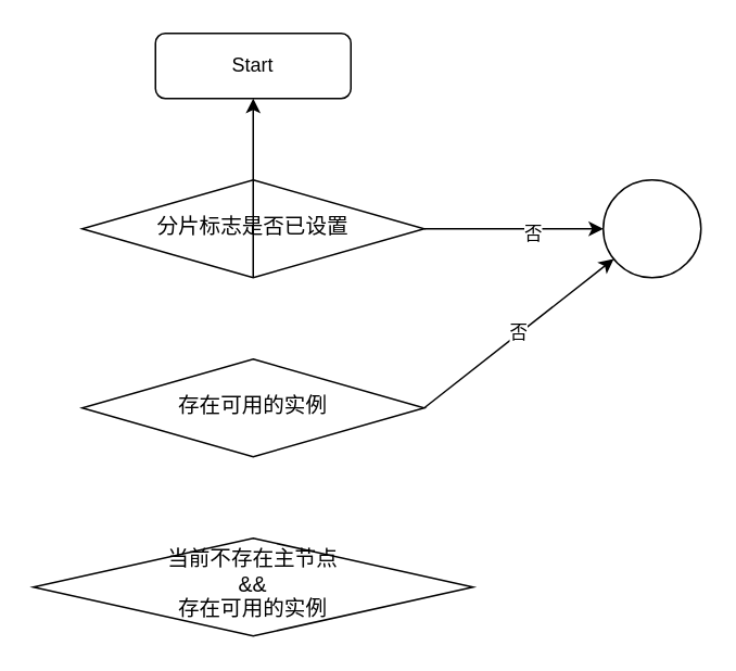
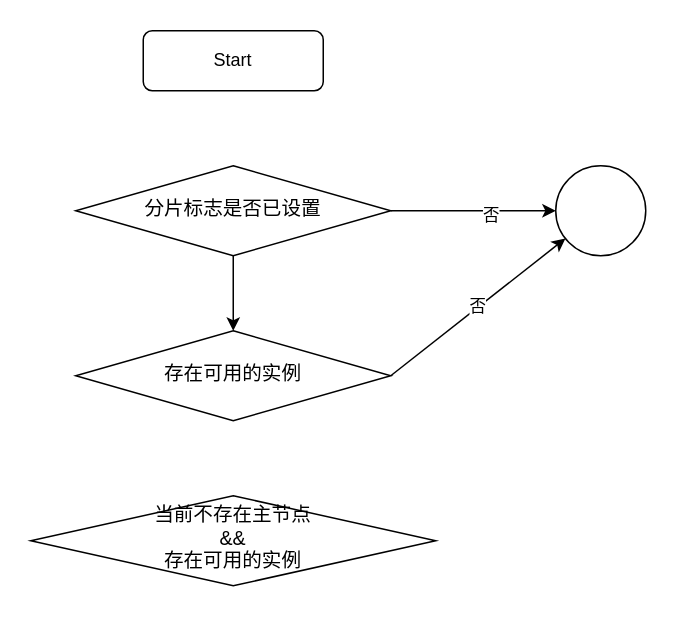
  <mxCell id="0" />
  <mxCell id="1" parent="0" />
  <mxCell id="2" value="Start" style="rounded=1;whiteSpace=wrap;html=1;fontSize=12;glass=0;strokeWidth=1;shadow=0;" parent="1" vertex="1"><mxGeometry x="95" y="20" width="120" height="40" as="geometry" /></mxCell>
  <mxCell id="3" value="&lt;span style=&quot;font-size: 13.067px&quot;&gt;分片标志是否已设置&lt;/span&gt;" style="rhombus;whiteSpace=wrap;html=1;shadow=0;fontFamily=Helvetica;fontSize=12;align=center;strokeWidth=1;spacing=6;spacingTop=-4;" parent="1" vertex="1"><mxGeometry x="50" y="110" width="210" height="60" as="geometry" /></mxCell>
  <mxCell id="4" value="" style="ellipse;whiteSpace=wrap;html=1;aspect=fixed;" vertex="1" parent="1"><mxGeometry x="370" y="110" width="60" height="60" as="geometry" /></mxCell>
  <mxCell id="5" value="" style="endArrow=classic;html=1;exitX=1;exitY=0.5;exitDx=0;exitDy=0;" edge="1" parent="1" source="3" target="4"><mxGeometry width="50" height="50" relative="1" as="geometry"><mxPoint x="380" y="380" as="sourcePoint" /><mxPoint x="430" y="330" as="targetPoint" /></mxGeometry></mxCell>
  <mxCell id="6" value="否" style="edgeLabel;html=1;align=center;verticalAlign=middle;resizable=0;points=[];" vertex="1" connectable="0" parent="5"><mxGeometry x="0.2" y="-2" relative="1" as="geometry"><mxPoint as="offset" /></mxGeometry></mxCell>
  <mxCell id="7" value="&lt;span style=&quot;font-size: 13.067px&quot;&gt;存在可用的实例&lt;/span&gt;" style="rhombus;whiteSpace=wrap;html=1;shadow=0;fontFamily=Helvetica;fontSize=12;align=center;strokeWidth=1;spacing=6;spacingTop=-4;" vertex="1" parent="1"><mxGeometry x="50" y="220" width="210" height="60" as="geometry" /></mxCell>
  <mxCell id="8" value="否" style="endArrow=classic;html=1;exitX=1;exitY=0.5;exitDx=0;exitDy=0;" edge="1" parent="1" source="7" target="4"><mxGeometry width="50" height="50" relative="1" as="geometry"><mxPoint x="380" y="380" as="sourcePoint" /><mxPoint x="430" y="330" as="targetPoint" /></mxGeometry></mxCell>
- <mxCell id="9" value="" style="endArrow=classic;html=1;exitX=0.5;exitY=1;exitDx=0;exitDy=0;" edge="1" parent="1" source="3" target="2"><mxGeometry width="50" height="50" relative="1" as="geometry"><mxPoint x="380" y="380" as="sourcePoint" /><mxPoint x="430" y="330" as="targetPoint" /></mxGeometry></mxCell>
+ <mxCell id="9" value="" style="endArrow=classic;html=1;exitX=0.5;exitY=1;exitDx=0;exitDy=0;" edge="1" parent="1" source="3" target="7"><mxGeometry width="50" height="50" relative="1" as="geometry"><mxPoint x="380" y="380" as="sourcePoint" /><mxPoint x="430" y="330" as="targetPoint" /></mxGeometry></mxCell>
  <mxCell id="10" value="&lt;span style=&quot;font-size: 13.067px&quot;&gt;当前不存在主节点&lt;br&gt;&amp;amp;&amp;amp;&lt;br&gt;存在可用的实例&lt;br&gt;&lt;/span&gt;" style="rhombus;whiteSpace=wrap;html=1;shadow=0;fontFamily=Helvetica;fontSize=12;align=center;strokeWidth=1;spacing=6;spacingTop=-4;" vertex="1" parent="1"><mxGeometry x="20" y="330" width="270" height="60" as="geometry" /></mxCell>
